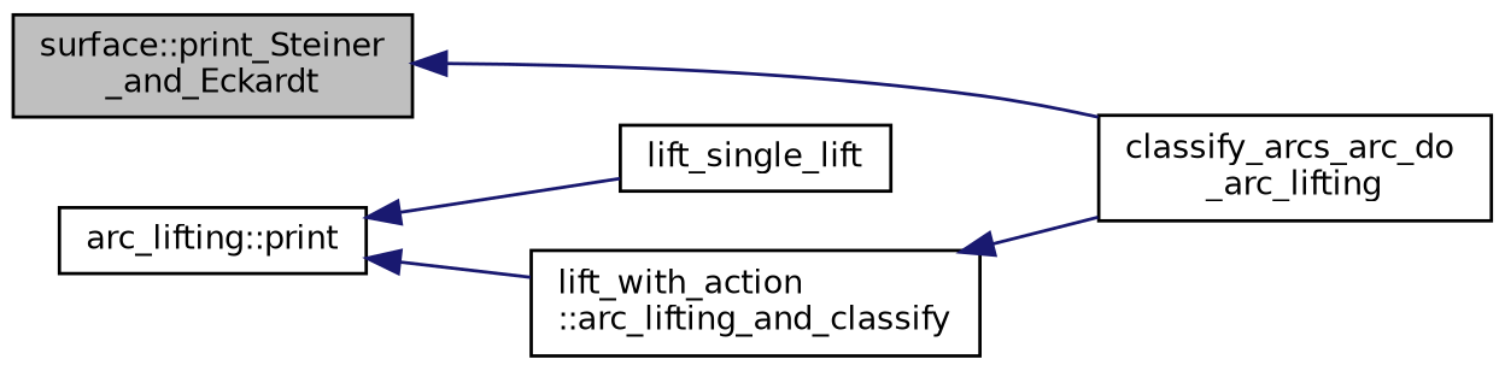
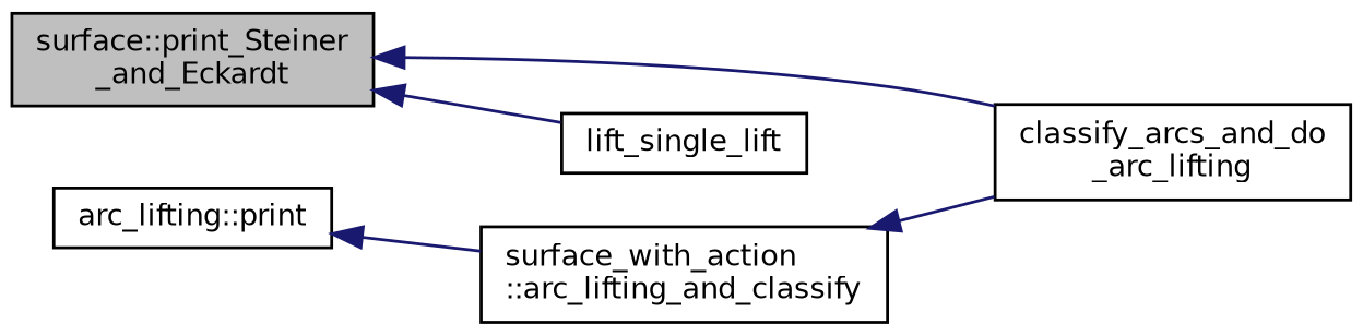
  digraph {
    rankdir=LR
    node [color=black fillcolor=white fontname=Helvetica fontsize=10 shape=record style=filled]
    edge [color=midnightblue dir=back fontname=Helvetica fontsize=10 labelfontname=Helvetica labelfontsize=10 style=solid]
    n1 [fillcolor=grey75 fontcolor=black height=0.2 label="surface::print_Steiner\l_and_Eckardt" width=0.4]
-   n2 [height=0.2 label="classify_arcs_arc_do\l_arc_lifting" width=0.4]
+   n2 [height=0.2 label="classify_arcs_and_do\l_arc_lifting" width=0.4]
    n3 [height=0.2 label="arc_lifting::print" width=0.4]
    n4 [height=0.2 label=lift_single_lift width=0.4]
-   n5 [height=0.2 label="lift_with_action\l::arc_lifting_and_classify" width=0.4]
+   n5 [height=0.2 label="surface_with_action\l::arc_lifting_and_classify" width=0.4]
    n1 -> n2
-   n3 -> n4
+   n1 -> n4
    n3 -> n5
    n5 -> n2
  }
